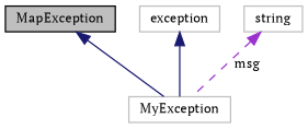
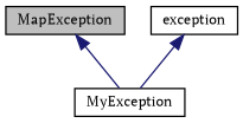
  digraph {
    fontname="PT Serif"
    node [color=black fillcolor=white fontname="PT Serif" fontsize=10 shape=record style=filled]
    edge [color=midnightblue dir=back fontname="PT Serif" fontsize=10 labelfontname=Helvetica labelfontsize=10 style=solid]
    n1 [fillcolor=grey75 fontcolor=black height=0.2 label=MapException width=0.4]
-   n2 [color=grey75 height=0.2 label=MyException width=0.4]
-   n3 [color=grey75 height=0.2 label=exception width=0.4]
-   n4 [color=grey75 height=0.2 label=string width=0.4]
+   n2 [height=0.2 label=MyException width=0.4]
+   n3 [height=0.2 label=exception width=0.4]
    n1 -> n2
    n3 -> n2
-   n4 -> n2 [color=darkorchid3 label=" msg" style=dashed]
  }
